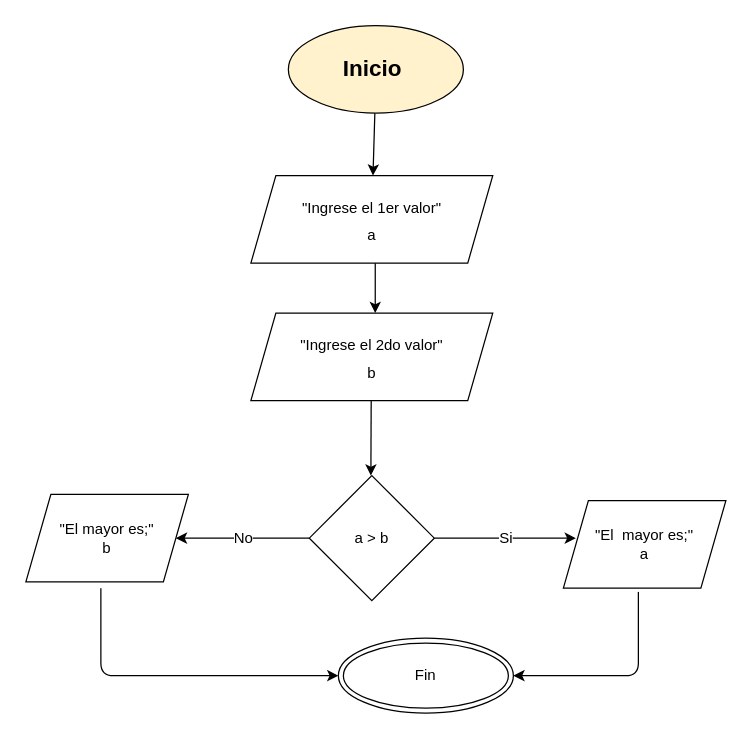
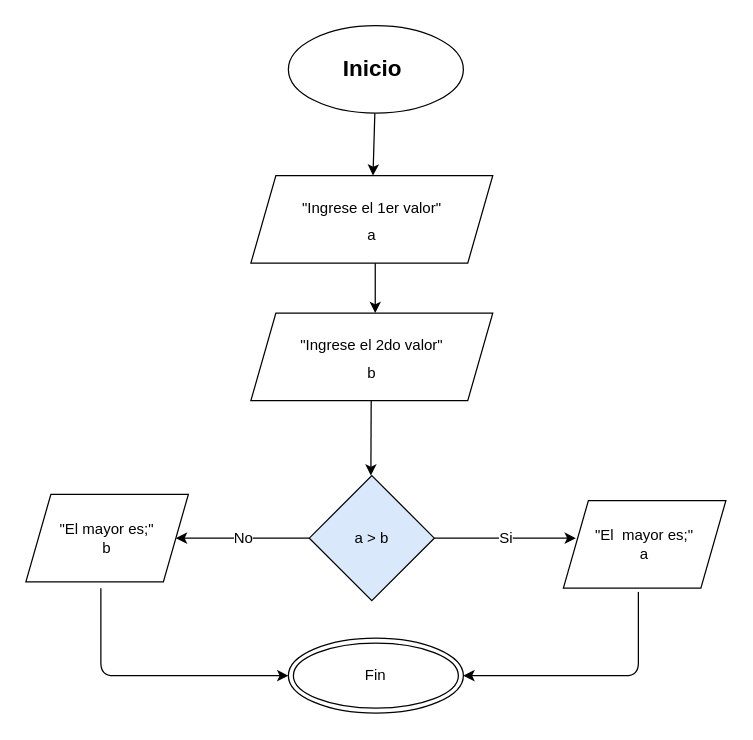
  <mxCell id="0" />
  <mxCell id="1" parent="0" />
  <mxCell id="2" value="" style="edgeStyle=none;html=1;fontSize=18;" edge="1" parent="1" source="3" target="4"><mxGeometry relative="1" as="geometry" /></mxCell>
- <mxCell id="3" value="&lt;font style=&quot;font-size: 18px&quot;&gt;&lt;b&gt;Inicio&amp;nbsp;&lt;/b&gt;&lt;/font&gt;" style="ellipse;whiteSpace=wrap;html=1;fillColor=#fff2cc;" vertex="1" parent="1"><mxGeometry x="230" width="140" height="70" as="geometry" y="20" /></mxCell>
+ <mxCell id="3" value="&lt;font style=&quot;font-size: 18px&quot;&gt;&lt;b&gt;Inicio&amp;nbsp;&lt;/b&gt;&lt;/font&gt;" style="ellipse;whiteSpace=wrap;html=1;" vertex="1" parent="1"><mxGeometry x="230" width="140" height="70" as="geometry" y="20" /></mxCell>
  <mxCell id="4" value="&lt;font style=&quot;font-size: 12px&quot;&gt;&quot;Ingrese el 1er valor&quot;&lt;br&gt;a&lt;br&gt;&lt;/font&gt;" style="shape=parallelogram;perimeter=parallelogramPerimeter;whiteSpace=wrap;html=1;fixedSize=1;fontSize=18;" vertex="1" parent="1"><mxGeometry x="200" y="140" width="193.5" height="70" as="geometry" /></mxCell>
  <mxCell id="5" value="&lt;font style=&quot;font-size: 12px&quot;&gt;&quot;Ingrese el 2do valor&quot;&lt;br&gt;b&lt;br&gt;&lt;/font&gt;" style="shape=parallelogram;perimeter=parallelogramPerimeter;whiteSpace=wrap;html=1;fixedSize=1;fontSize=18;" vertex="1" parent="1"><mxGeometry x="200" y="250" width="193.5" height="70" as="geometry" /></mxCell>
- <mxCell id="6" value="a &amp;gt; b" style="rhombus;whiteSpace=wrap;html=1;fontSize=12;" vertex="1" parent="1"><mxGeometry x="246.75" y="380" width="100" height="100" as="geometry" /></mxCell>
+ <mxCell id="6" value="a &amp;gt; b" style="rhombus;whiteSpace=wrap;html=1;fontSize=12;fillColor=#dae8fc;" vertex="1" parent="1"><mxGeometry x="246.75" y="380" width="100" height="100" as="geometry" /></mxCell>
  <mxCell id="7" value="" style="endArrow=classic;html=1;fontSize=12;" edge="1" parent="1"><mxGeometry width="50" height="50" relative="1" as="geometry"><mxPoint x="299.5" y="210" as="sourcePoint" /><mxPoint x="299.5" y="250" as="targetPoint" /></mxGeometry></mxCell>
  <mxCell id="8" value="" style="endArrow=classic;html=1;fontSize=12;" edge="1" parent="1"><mxGeometry width="50" height="50" relative="1" as="geometry"><mxPoint x="296.25" y="320" as="sourcePoint" /><mxPoint x="296" y="380" as="targetPoint" /></mxGeometry></mxCell>
  <mxCell id="9" value="Si" style="endArrow=classic;html=1;fontSize=12;" edge="1" parent="1"><mxGeometry width="50" height="50" relative="1" as="geometry"><mxPoint x="346.75" y="430" as="sourcePoint" /><mxPoint x="460" y="430" as="targetPoint" /></mxGeometry></mxCell>
  <mxCell id="10" value="No" style="endArrow=classic;html=1;fontSize=12;" edge="1" parent="1"><mxGeometry width="50" height="50" relative="1" as="geometry"><mxPoint x="246.75" y="430" as="sourcePoint" /><mxPoint x="140" y="430" as="targetPoint" /></mxGeometry></mxCell>
  <mxCell id="11" value="&quot;El&amp;nbsp; mayor es;&quot;&lt;br&gt;a" style="shape=parallelogram;perimeter=parallelogramPerimeter;whiteSpace=wrap;html=1;fixedSize=1;fontSize=12;" vertex="1" parent="1"><mxGeometry x="450" y="400" width="130" height="70" as="geometry" /></mxCell>
  <mxCell id="12" value="&quot;El mayor es;&quot;&lt;br&gt;b" style="shape=parallelogram;perimeter=parallelogramPerimeter;whiteSpace=wrap;html=1;fixedSize=1;fontSize=12;" vertex="1" parent="1"><mxGeometry x="20" y="395" width="130" height="70" as="geometry" /></mxCell>
  <mxCell id="13" value="" style="edgeStyle=segmentEdgeStyle;endArrow=classic;html=1;fontSize=12;" edge="1" parent="1" target="14"><mxGeometry width="50" height="50" relative="1" as="geometry"><mxPoint x="510" y="480" as="sourcePoint" /><mxPoint x="390" y="540" as="targetPoint" /><Array as="points"><mxPoint x="510" y="470" /><mxPoint x="510" y="540" /></Array></mxGeometry></mxCell>
- <mxCell id="14" value="Fin" style="ellipse;shape=doubleEllipse;whiteSpace=wrap;html=1;fontSize=12;" vertex="1" parent="1"><mxGeometry x="270" y="510" width="140" height="60" as="geometry" /></mxCell>
+ <mxCell id="14" value="Fin" style="ellipse;shape=doubleEllipse;whiteSpace=wrap;html=1;fontSize=12;" vertex="1" parent="1"><mxGeometry x="230" y="510" width="140" height="60" as="geometry" /></mxCell>
  <mxCell id="15" value="" style="edgeStyle=segmentEdgeStyle;endArrow=classic;html=1;fontSize=12;entryX=0;entryY=0.5;entryDx=0;entryDy=0;" edge="1" parent="1" target="14"><mxGeometry width="50" height="50" relative="1" as="geometry"><mxPoint x="80" y="470" as="sourcePoint" /><mxPoint x="220" y="535" as="targetPoint" /><Array as="points"><mxPoint x="80" y="540" /></Array></mxGeometry></mxCell>
